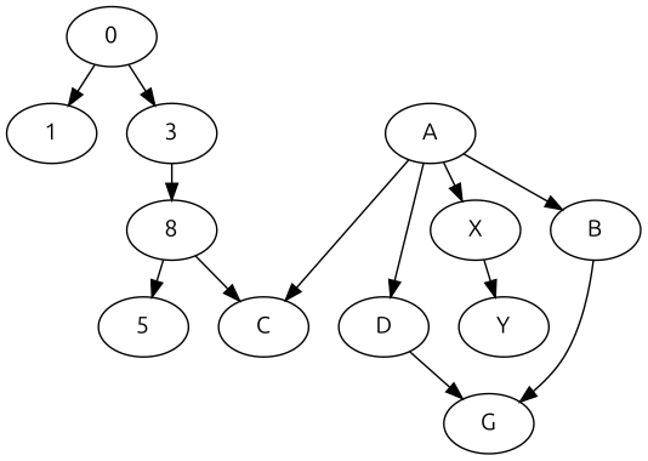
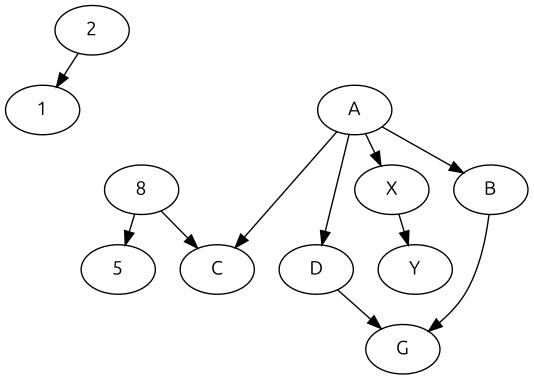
  digraph {
    fontname=Ubuntu
    ranksep=0.3
    node [fontname=Ubuntu]
    edge [fontname=Ubuntu]
    1
    A
    5
    D
    n5 [label=8]
    X
    C
    B
    G
    Y
-   2 [label=0]
-   3
+   2
    subgraph sub_1 {
      rank=same
      1
      A
    }
    subgraph sub_2 {
      rank=same
      5
      D
    }
    subgraph sub_3 {
      rank=same
      n5
      X
    }
    A -> D
    A -> X
    A -> C
    A -> B
    D -> G
    n5 -> 5
    n5 -> C
    X -> Y
    B -> G
    2 -> 1
-   2 -> 3
-   3 -> n5
  }
